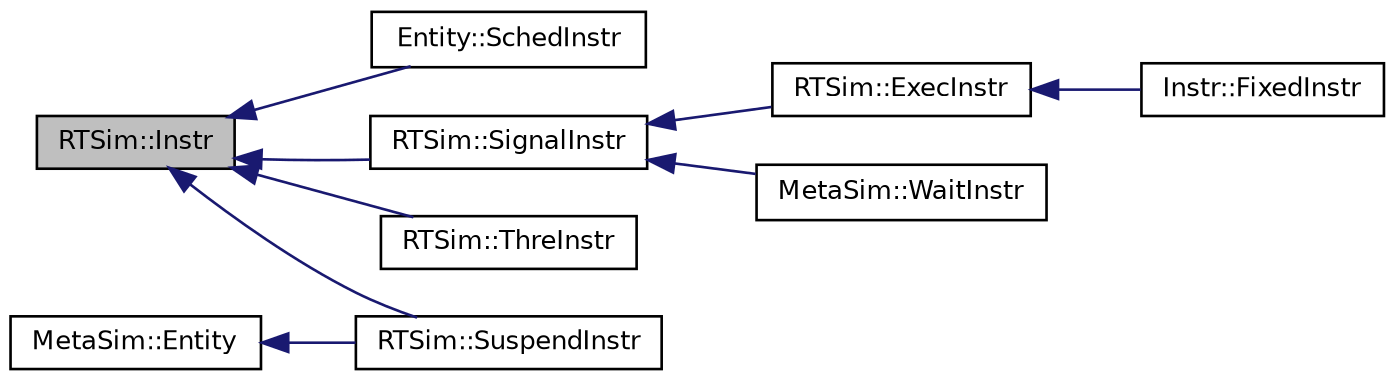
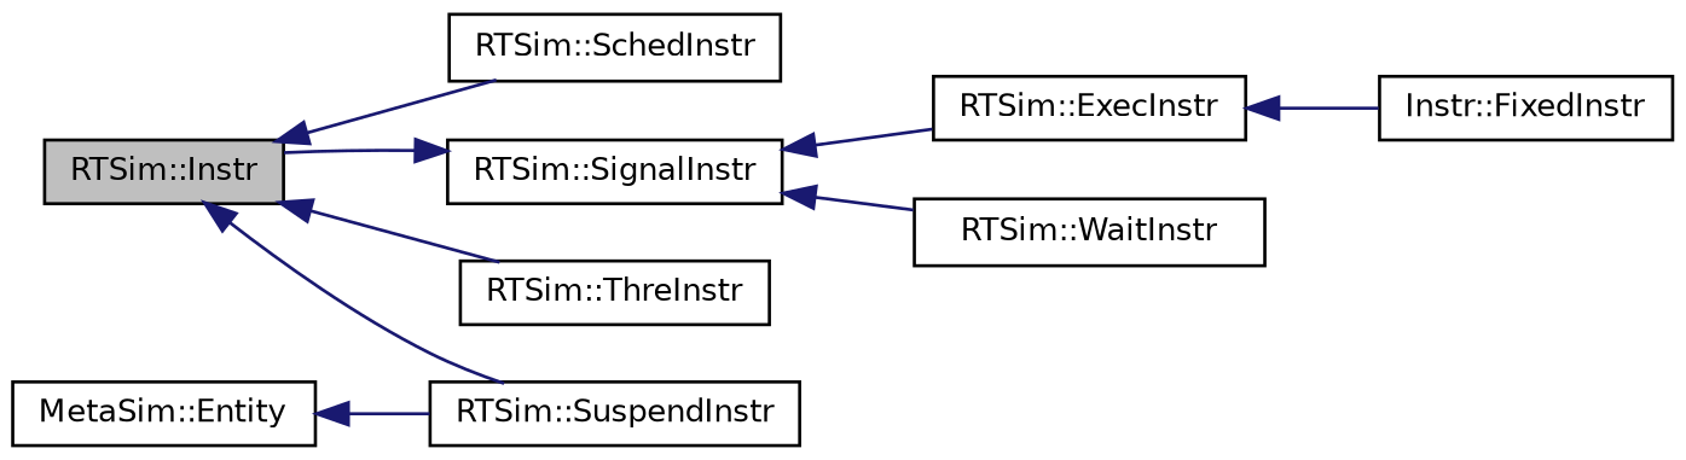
  digraph {
    rankdir=LR
    node [color=black fillcolor=white fontname=Helvetica fontsize=10 shape=record style=filled]
    edge [color=midnightblue dir=back fontname=Helvetica fontsize=10 labelfontname=Helvetica labelfontsize=10 style=solid]
    n1 [fillcolor=grey75 fontcolor=black height=0.2 label="RTSim::Instr" width=0.4]
-   n2 [height=0.2 label="Entity::SchedInstr" width=0.4]
+   n2 [height=0.2 label="RTSim::SchedInstr" width=0.4]
    n3 [height=0.2 label="RTSim::SignalInstr" width=0.4]
    n4 [height=0.2 label="RTSim::SuspendInstr" width=0.4]
    n5 [height=0.2 label="RTSim::ThreInstr" width=0.4]
    n6 [height=0.2 label="RTSim::ExecInstr" width=0.4]
    n7 [height=0.2 label="Instr::FixedInstr" width=0.4]
-   n8 [height=0.2 label="MetaSim::WaitInstr" width=0.4]
+   n8 [height=0.2 label="RTSim::WaitInstr" width=0.4]
    n9 [height=0.2 label="MetaSim::Entity" width=0.4]
    n1 -> n2
-   n1 -> n3
+   n3 -> n1
    n1 -> n4
    n1 -> n5
    n3 -> n6
    n3 -> n8
    n6 -> n7
    n9 -> n4
  }
